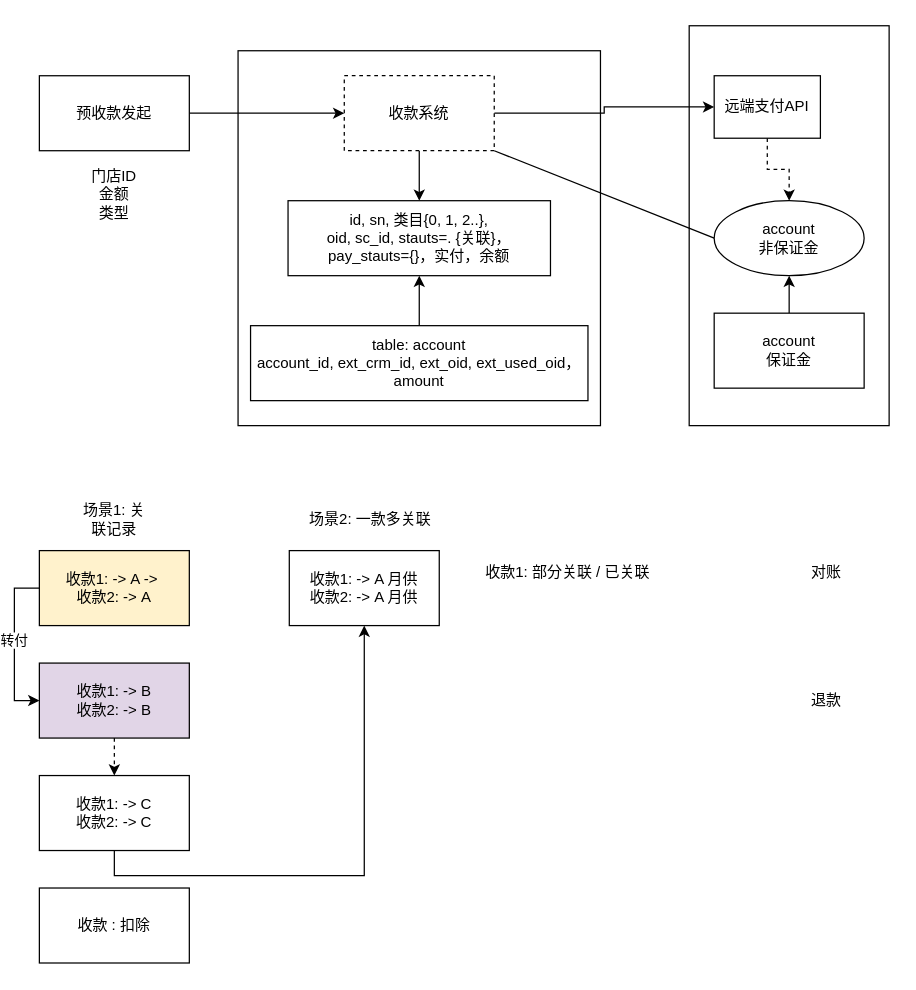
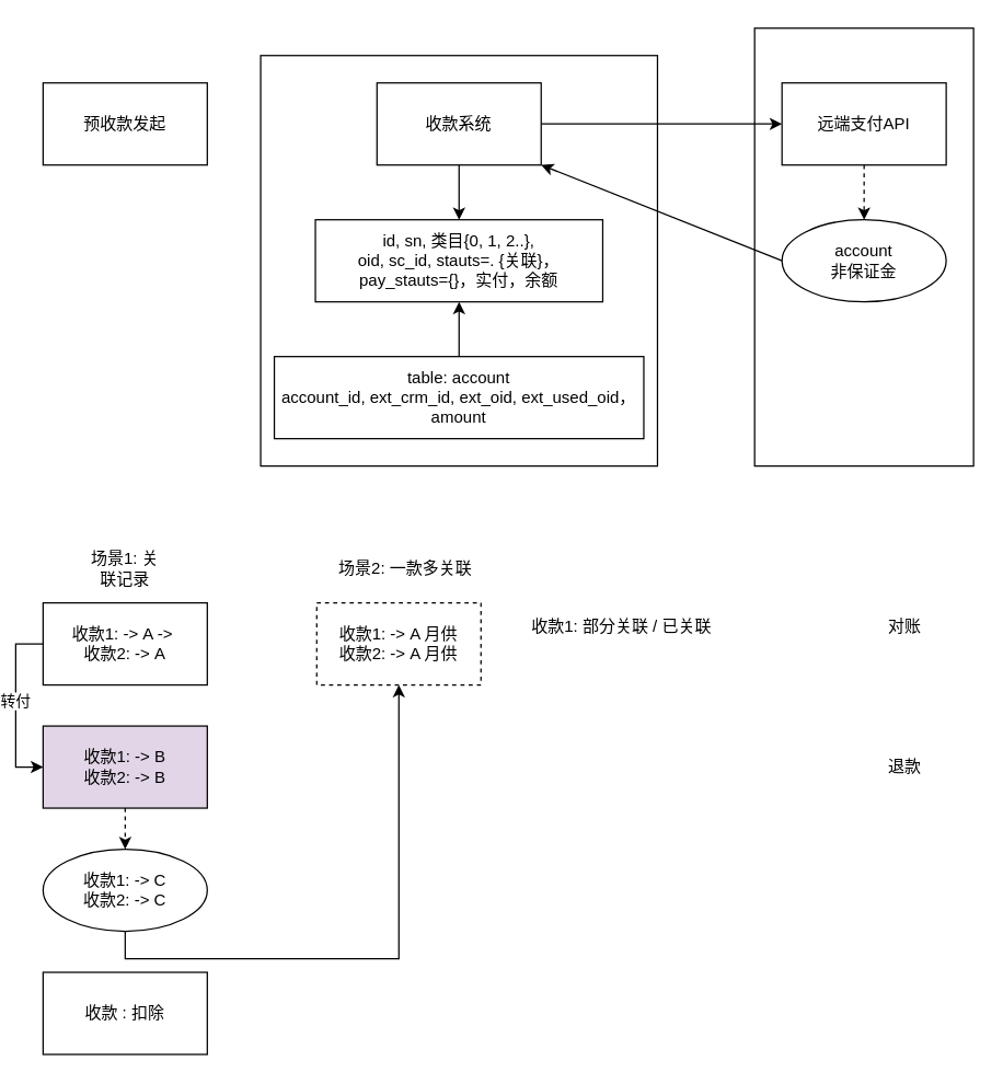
  <mxCell id="0" />
  <mxCell id="1" parent="0" />
  <mxCell id="2" value="" style="rounded=0;whiteSpace=wrap;html=1;" vertex="1" parent="1"><mxGeometry x="179" y="40" width="290" height="300" as="geometry" /></mxCell>
  <mxCell id="3" value="" style="rounded=0;whiteSpace=wrap;html=1;" vertex="1" parent="1"><mxGeometry x="540" y="20" width="160" height="320" as="geometry" /></mxCell>
  <mxCell id="4" style="edgeStyle=orthogonalEdgeStyle;rounded=0;orthogonalLoop=1;jettySize=auto;html=1;exitX=0.5;exitY=1;exitDx=0;exitDy=0;entryX=0.5;entryY=0;entryDx=0;entryDy=0;" edge="1" parent="1" source="6" target="12"><mxGeometry relative="1" as="geometry" /></mxCell>
  <mxCell id="5" style="edgeStyle=orthogonalEdgeStyle;rounded=0;orthogonalLoop=1;jettySize=auto;html=1;exitX=1;exitY=0.5;exitDx=0;exitDy=0;entryX=0;entryY=0.5;entryDx=0;entryDy=0;" edge="1" parent="1" source="6" target="10"><mxGeometry relative="1" as="geometry" /></mxCell>
- <mxCell id="6" value="收款系统" style="rounded=0;whiteSpace=wrap;html=1;dashed=1;" vertex="1" parent="1"><mxGeometry x="264" y="60" width="120" height="60" as="geometry" /></mxCell>
- <mxCell id="7" style="edgeStyle=orthogonalEdgeStyle;rounded=0;orthogonalLoop=1;jettySize=auto;html=1;exitX=1;exitY=0.5;exitDx=0;exitDy=0;entryX=0;entryY=0.5;entryDx=0;entryDy=0;" edge="1" parent="1" source="8" target="6"><mxGeometry relative="1" as="geometry" /></mxCell>
+ <mxCell id="6" value="收款系统" style="rounded=0;whiteSpace=wrap;html=1;" vertex="1" parent="1"><mxGeometry x="264" y="60" width="120" height="60" as="geometry" /></mxCell>
  <mxCell id="8" value="预收款发起" style="rounded=0;whiteSpace=wrap;html=1;" vertex="1" parent="1"><mxGeometry x="20" y="60" width="120" height="60" as="geometry" /></mxCell>
  <mxCell id="9" style="edgeStyle=orthogonalEdgeStyle;rounded=0;orthogonalLoop=1;jettySize=auto;html=1;exitX=0.5;exitY=1;exitDx=0;exitDy=0;entryX=0.5;entryY=0;entryDx=0;entryDy=0;dashed=1;" edge="1" parent="1" source="10" target="32"><mxGeometry relative="1" as="geometry" /></mxCell>
- <mxCell id="10" value="远端支付API" style="rounded=0;whiteSpace=wrap;html=1;" vertex="1" parent="1"><mxGeometry x="560" y="60" width="85" height="50" as="geometry" /></mxCell>
- <mxCell id="11" value="门店ID&lt;br&gt;金额&lt;br&gt;类型" style="text;html=1;strokeColor=none;fillColor=none;align=center;verticalAlign=middle;whiteSpace=wrap;rounded=0;" vertex="1" parent="1"><mxGeometry x="50" y="140" width="60" height="30" as="geometry" /></mxCell>
+ <mxCell id="10" value="远端支付API" style="rounded=0;whiteSpace=wrap;html=1;" vertex="1" parent="1"><mxGeometry x="560" y="60" width="120" height="60" as="geometry" /></mxCell>
  <mxCell id="12" value="id, sn, 类目{0, 1, 2..},&lt;br&gt;oid, sc_id, stauts=. {关联}，pay_stauts={}，实付，余额" style="rounded=0;whiteSpace=wrap;html=1;" vertex="1" parent="1"><mxGeometry x="219" y="160" width="210" height="60" as="geometry" /></mxCell>
  <mxCell id="13" style="edgeStyle=orthogonalEdgeStyle;rounded=0;orthogonalLoop=1;jettySize=auto;html=1;exitX=0.5;exitY=0;exitDx=0;exitDy=0;entryX=0.5;entryY=1;entryDx=0;entryDy=0;" edge="1" parent="1" source="14" target="12"><mxGeometry relative="1" as="geometry" /></mxCell>
  <mxCell id="14" value="table: account&lt;br&gt;account_id, ext_crm_id, ext_oid, ext_used_oid， amount" style="rounded=0;whiteSpace=wrap;html=1;" vertex="1" parent="1"><mxGeometry x="189" y="260" width="270" height="60" as="geometry" /></mxCell>
- <mxCell id="15" style="edgeStyle=orthogonalEdgeStyle;rounded=0;orthogonalLoop=1;jettySize=auto;html=1;exitX=0.5;exitY=0;exitDx=0;exitDy=0;entryX=0.5;entryY=1;entryDx=0;entryDy=0;" edge="1" parent="1" source="16" target="32"><mxGeometry relative="1" as="geometry" /></mxCell>
- <mxCell id="16" value="account&lt;br&gt;保证金" style="rounded=0;whiteSpace=wrap;html=1;" vertex="1" parent="1"><mxGeometry x="560" y="250" width="120" height="60" as="geometry" /></mxCell>
  <mxCell id="17" style="edgeStyle=orthogonalEdgeStyle;rounded=0;orthogonalLoop=1;jettySize=auto;html=1;exitX=0;exitY=0.5;exitDx=0;exitDy=0;entryX=0;entryY=0.5;entryDx=0;entryDy=0;" edge="1" parent="1" source="19" target="21"><mxGeometry relative="1" as="geometry" /></mxCell>
  <mxCell id="18" value="转付" style="edgeLabel;html=1;align=center;verticalAlign=middle;resizable=0;points=[];" vertex="1" connectable="0" parent="17"><mxGeometry x="-0.057" y="-1" relative="1" as="geometry"><mxPoint as="offset" /></mxGeometry></mxCell>
- <mxCell id="19" value="收款1: -&amp;gt; A -&amp;gt;&amp;nbsp;&lt;br&gt;收款2: -&amp;gt; A" style="rounded=0;whiteSpace=wrap;html=1;fillColor=#fff2cc;" vertex="1" parent="1"><mxGeometry x="20" y="440" width="120" height="60" as="geometry" /></mxCell>
+ <mxCell id="19" value="收款1: -&amp;gt; A -&amp;gt;&amp;nbsp;&lt;br&gt;收款2: -&amp;gt; A" style="rounded=0;whiteSpace=wrap;html=1;" vertex="1" parent="1"><mxGeometry x="20" y="440" width="120" height="60" as="geometry" /></mxCell>
  <mxCell id="20" style="edgeStyle=orthogonalEdgeStyle;rounded=0;orthogonalLoop=1;jettySize=auto;html=1;exitX=0.5;exitY=1;exitDx=0;exitDy=0;entryX=0.5;entryY=0;entryDx=0;entryDy=0;dashed=1;" edge="1" parent="1" source="21" target="27"><mxGeometry relative="1" as="geometry" /></mxCell>
  <mxCell id="21" value="收款1: -&amp;gt; B&lt;br&gt;收款2: -&amp;gt; B" style="rounded=0;whiteSpace=wrap;html=1;fillColor=#e1d5e7;" vertex="1" parent="1"><mxGeometry x="20" y="530" width="120" height="60" as="geometry" /></mxCell>
  <mxCell id="22" value="场景1: 关联记录" style="text;html=1;strokeColor=none;fillColor=none;align=center;verticalAlign=middle;whiteSpace=wrap;rounded=0;" vertex="1" parent="1"><mxGeometry x="50" y="400" width="60" height="30" as="geometry" /></mxCell>
  <mxCell id="23" value="场景2: 一款多关联" style="text;html=1;strokeColor=none;fillColor=none;align=center;verticalAlign=middle;whiteSpace=wrap;rounded=0;" vertex="1" parent="1"><mxGeometry x="230" y="400" width="110" height="30" as="geometry" /></mxCell>
- <mxCell id="24" value="收款1: -&amp;gt; A 月供&lt;br&gt;收款2: -&amp;gt; A 月供" style="rounded=0;whiteSpace=wrap;html=1;" vertex="1" parent="1"><mxGeometry x="220" y="440" width="120" height="60" as="geometry" /></mxCell>
+ <mxCell id="24" value="收款1: -&amp;gt; A 月供&lt;br&gt;收款2: -&amp;gt; A 月供" style="rounded=0;whiteSpace=wrap;html=1;dashed=1;" vertex="1" parent="1"><mxGeometry x="220" y="440" width="120" height="60" as="geometry" /></mxCell>
  <mxCell id="25" value="收款1: 部分关联 / 已关联" style="text;html=1;strokeColor=none;fillColor=none;align=center;verticalAlign=middle;whiteSpace=wrap;rounded=0;" vertex="1" parent="1"><mxGeometry x="350" y="440" width="186" height="35" as="geometry" /></mxCell>
  <mxCell id="26" style="edgeStyle=orthogonalEdgeStyle;rounded=0;orthogonalLoop=1;jettySize=auto;html=1;exitX=0.5;exitY=1;exitDx=0;exitDy=0;" edge="1" parent="1" source="27" target="24"><mxGeometry relative="1" as="geometry" /></mxCell>
- <mxCell id="27" value="收款1: -&amp;gt; C&lt;br&gt;收款2: -&amp;gt; C" style="rounded=0;whiteSpace=wrap;html=1;" vertex="1" parent="1"><mxGeometry x="20" y="620" width="120" height="60" as="geometry" /></mxCell>
+ <mxCell id="27" value="收款1: -&amp;gt; C&lt;br&gt;收款2: -&amp;gt; C" style="ellipse;whiteSpace=wrap;html=1;" vertex="1" parent="1"><mxGeometry x="20" y="620" width="120" height="60" as="geometry" /></mxCell>
  <mxCell id="28" value="收款 : 扣除" style="rounded=0;whiteSpace=wrap;html=1;" vertex="1" parent="1"><mxGeometry x="20" y="710" width="120" height="60" as="geometry" /></mxCell>
  <mxCell id="29" value="对账" style="text;html=1;strokeColor=none;fillColor=none;align=center;verticalAlign=middle;whiteSpace=wrap;rounded=0;" vertex="1" parent="1"><mxGeometry x="620" y="442.5" width="60" height="30" as="geometry" /></mxCell>
  <mxCell id="30" value="退款" style="text;html=1;strokeColor=none;fillColor=none;align=center;verticalAlign=middle;whiteSpace=wrap;rounded=0;" vertex="1" parent="1"><mxGeometry x="620" y="545" width="60" height="30" as="geometry" /></mxCell>
- <mxCell id="31" style="rounded=0;orthogonalLoop=1;jettySize=auto;html=1;exitX=0;exitY=0.5;exitDx=0;exitDy=0;entryX=1;entryY=1;entryDx=0;entryDy=0;endArrow=none;" edge="1" parent="1" source="32" target="6"><mxGeometry relative="1" as="geometry" /></mxCell>
+ <mxCell id="31" style="rounded=0;orthogonalLoop=1;jettySize=auto;html=1;exitX=0;exitY=0.5;exitDx=0;exitDy=0;entryX=1;entryY=1;entryDx=0;entryDy=0;" edge="1" parent="1" source="32" target="6"><mxGeometry relative="1" as="geometry" /></mxCell>
  <mxCell id="32" value="account&lt;br&gt;非保证金" style="ellipse;whiteSpace=wrap;html=1;" vertex="1" parent="1"><mxGeometry x="560" y="160" width="120" height="60" as="geometry" /></mxCell>
